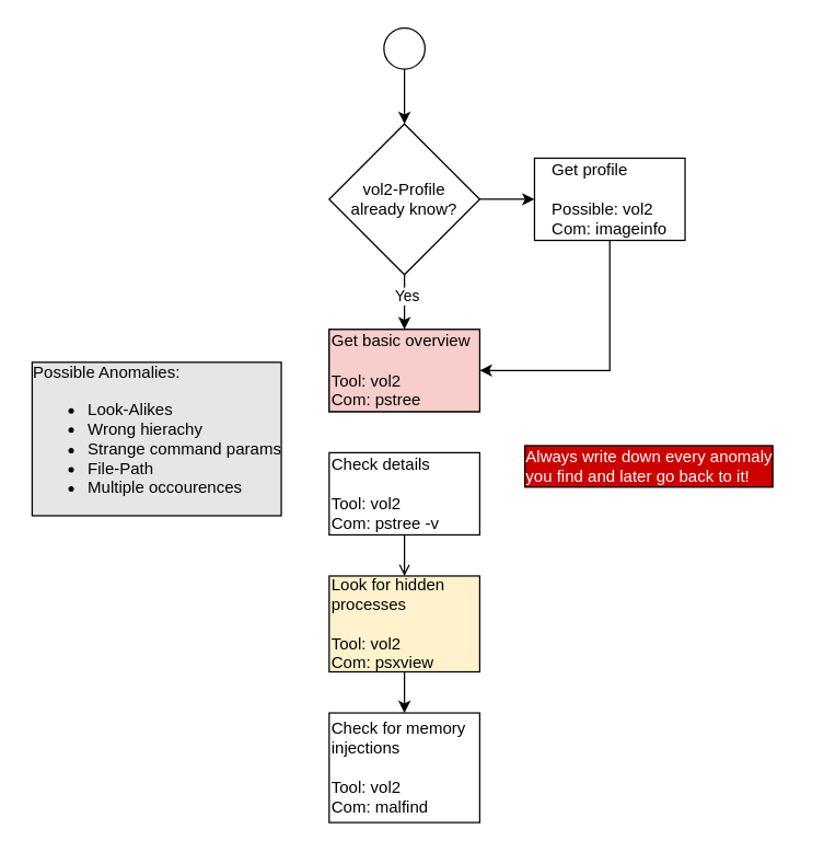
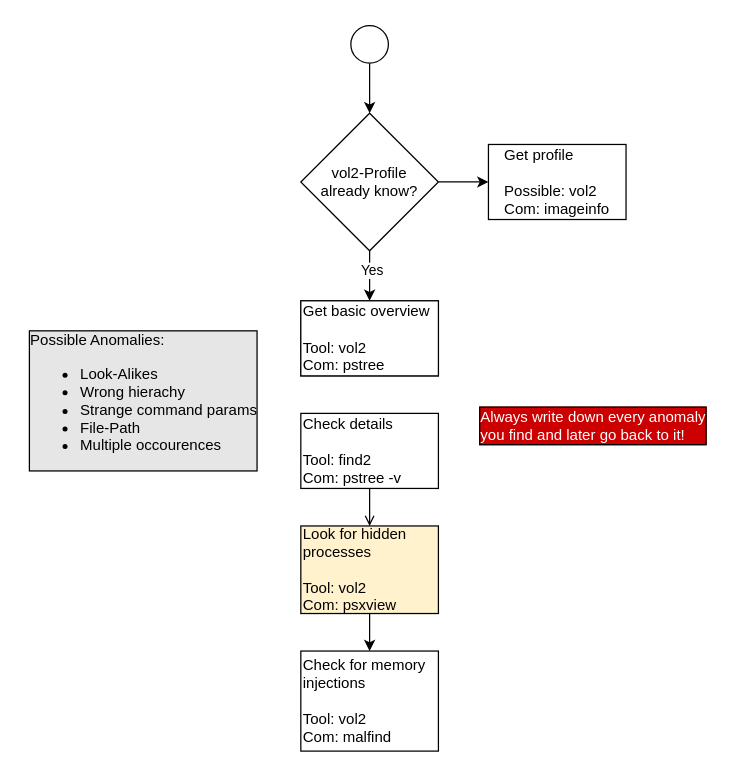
  <mxCell id="0" />
  <mxCell id="1" parent="0" />
  <mxCell id="2" value="" style="edgeStyle=orthogonalEdgeStyle;rounded=0;orthogonalLoop=1;jettySize=auto;html=1;" edge="1" parent="1" source="5" target="8"><mxGeometry relative="1" as="geometry" /></mxCell>
  <mxCell id="3" value="&lt;div&gt;Yes&lt;/div&gt;" style="edgeLabel;html=1;align=center;verticalAlign=middle;resizable=0;points=[];" vertex="1" connectable="0" parent="2"><mxGeometry x="-0.25" y="1" relative="1" as="geometry"><mxPoint as="offset" /></mxGeometry></mxCell>
  <mxCell id="4" value="" style="edgeStyle=orthogonalEdgeStyle;rounded=0;orthogonalLoop=1;jettySize=auto;html=1;" edge="1" parent="1" source="5" target="7"><mxGeometry relative="1" as="geometry" /></mxCell>
  <mxCell id="5" value="&lt;div&gt;vol2-Profile &lt;br&gt;&lt;/div&gt;&lt;div&gt;already know?&lt;/div&gt;" style="rhombus;whiteSpace=wrap;html=1;" vertex="1" parent="1"><mxGeometry x="240" y="90" width="110" height="110" as="geometry" /></mxCell>
- <mxCell id="6" style="edgeStyle=orthogonalEdgeStyle;rounded=0;orthogonalLoop=1;jettySize=auto;html=1;exitX=0.5;exitY=1;exitDx=0;exitDy=0;entryX=1;entryY=0.5;entryDx=0;entryDy=0;" edge="1" parent="1" source="7" target="9"><mxGeometry relative="1" as="geometry" /></mxCell>
  <mxCell id="7" value="&lt;div align=&quot;left&quot;&gt;Get profile&lt;/div&gt;&lt;div align=&quot;left&quot;&gt;&lt;br&gt;&lt;/div&gt;&lt;div align=&quot;left&quot;&gt;Possible: vol2&lt;/div&gt;&lt;div align=&quot;left&quot;&gt;Com: imageinfo&lt;br&gt;&lt;/div&gt;" style="whiteSpace=wrap;html=1;rounded=0;comic=0;" vertex="1" parent="1"><mxGeometry x="390" y="115" width="110" height="60" as="geometry" /></mxCell>
  <mxCell id="8" value="&lt;div&gt;vol2-Profile &lt;br&gt;&lt;/div&gt;&lt;div&gt;already know?&lt;/div&gt;" style="whiteSpace=wrap;html=1;" vertex="1" parent="1"><mxGeometry x="240" y="240" width="110" height="60" as="geometry" /></mxCell>
- <mxCell id="9" value="&lt;div align=&quot;left&quot;&gt;Get basic overview&lt;br&gt;&lt;br&gt;Tool: vol2&lt;br&gt;Com: pstree&lt;br&gt;&lt;/div&gt;" style="whiteSpace=wrap;html=1;align=left;fillColor=#f8cecc;" vertex="1" parent="1"><mxGeometry x="240" y="240" width="110" height="60" as="geometry" /></mxCell>
+ <mxCell id="9" value="&lt;div align=&quot;left&quot;&gt;Get basic overview&lt;br&gt;&lt;br&gt;Tool: vol2&lt;br&gt;Com: pstree&lt;br&gt;&lt;/div&gt;" style="whiteSpace=wrap;html=1;align=left;" vertex="1" parent="1"><mxGeometry x="240" y="240" width="110" height="60" as="geometry" /></mxCell>
  <mxCell id="10" style="edgeStyle=orthogonalEdgeStyle;rounded=0;orthogonalLoop=1;jettySize=auto;html=1;exitX=0.5;exitY=1;exitDx=0;exitDy=0;entryX=0.5;entryY=0;entryDx=0;entryDy=0;fontColor=#FFFFFF;endArrow=open;" edge="1" parent="1" source="11" target="18"><mxGeometry relative="1" as="geometry" /></mxCell>
- <mxCell id="11" value="&lt;div align=&quot;left&quot;&gt;Check details &lt;br&gt;&lt;br&gt;Tool: vol2&lt;br&gt;Com: pstree -v&lt;br&gt;&lt;/div&gt;" style="whiteSpace=wrap;html=1;align=left;" vertex="1" parent="1"><mxGeometry x="240" y="330" width="110" height="60" as="geometry" /></mxCell>
+ <mxCell id="11" value="&lt;div align=&quot;left&quot;&gt;Check details &lt;br&gt;&lt;br&gt;Tool: find2&lt;br&gt;Com: pstree -v&lt;br&gt;&lt;/div&gt;" style="whiteSpace=wrap;html=1;align=left;" vertex="1" parent="1"><mxGeometry x="240" y="330" width="110" height="60" as="geometry" /></mxCell>
  <mxCell id="12" value="&lt;div align=&quot;left&quot;&gt;Check for memory injections &lt;br&gt;&lt;br&gt;Tool: vol2&lt;br&gt;Com: malfind&lt;br&gt;&lt;/div&gt;" style="whiteSpace=wrap;html=1;align=left;" vertex="1" parent="1"><mxGeometry x="240" y="520" width="110" height="80" as="geometry" /></mxCell>
  <mxCell id="13" value="&lt;div&gt;Possible Anomalies:&lt;/div&gt;&lt;ul&gt;&lt;li&gt;Look-Alikes&lt;/li&gt;&lt;li&gt;Wrong hierachy&lt;/li&gt;&lt;li&gt;Strange command params&lt;/li&gt;&lt;li&gt;File-Path&lt;/li&gt;&lt;li&gt;Multiple occourences&lt;br&gt;&lt;/li&gt;&lt;/ul&gt;" style="text;html=1;strokeColor=none;fillColor=none;align=left;verticalAlign=middle;rounded=0;labelBorderColor=#000000;whiteSpace=wrap;fontColor=#000000;labelBackgroundColor=#E6E6E6;spacing=3;spacingLeft=0;" vertex="1" parent="1"><mxGeometry x="20" y="310" width="200" height="20" as="geometry" /></mxCell>
  <mxCell id="14" style="edgeStyle=orthogonalEdgeStyle;rounded=0;orthogonalLoop=1;jettySize=auto;html=1;exitX=0.5;exitY=1;exitDx=0;exitDy=0;entryX=0.5;entryY=0;entryDx=0;entryDy=0;fontColor=#000000;" edge="1" parent="1" source="15" target="5"><mxGeometry relative="1" as="geometry" /></mxCell>
  <mxCell id="15" value="" style="ellipse;whiteSpace=wrap;html=1;aspect=fixed;labelBackgroundColor=#E6E6E6;fontColor=#000000;align=left;" vertex="1" parent="1"><mxGeometry x="280" y="20" width="30" height="30" as="geometry" /></mxCell>
  <mxCell id="16" value="&lt;div&gt;Always write down every anomaly&lt;/div&gt;&lt;div&gt;you find and later go back to it!&lt;/div&gt;" style="text;html=1;strokeColor=none;fillColor=none;align=left;verticalAlign=middle;rounded=0;labelBorderColor=#000000;whiteSpace=wrap;fontColor=#FFFFFF;labelBackgroundColor=#CC0000;spacing=3;spacingLeft=0;perimeterSpacing=0;" vertex="1" parent="1"><mxGeometry x="380" y="330" width="200" height="20" as="geometry" /></mxCell>
  <mxCell id="17" style="edgeStyle=orthogonalEdgeStyle;rounded=0;orthogonalLoop=1;jettySize=auto;html=1;exitX=0.5;exitY=1;exitDx=0;exitDy=0;entryX=0.5;entryY=0;entryDx=0;entryDy=0;fontColor=#FFFFFF;" edge="1" parent="1" source="18" target="12"><mxGeometry relative="1" as="geometry" /></mxCell>
  <mxCell id="18" value="&lt;div align=&quot;left&quot;&gt;Look for hidden processes&lt;br&gt;&lt;br&gt;Tool: vol2&lt;br&gt;Com: psxview&lt;br&gt;&lt;/div&gt;" style="whiteSpace=wrap;html=1;align=left;fillColor=#fff2cc;" vertex="1" parent="1"><mxGeometry x="240" y="420" width="110" height="70" as="geometry" /></mxCell>
